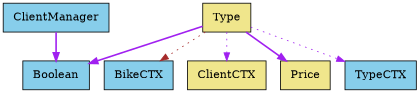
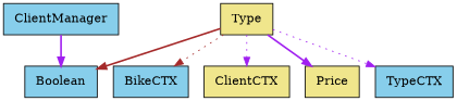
  digraph {
    node [fillcolor=skyblue shape=box style=filled]
    edge [color=purple style=bold]
    n1 [label=" BikeCTX "]
    n2 [label=" Boolean "]
    n3 [fillcolor=khaki label=" ClientCTX "]
    n4 [label=" ClientManager "]
    n5 [fillcolor=khaki label=" Price "]
    n6 [fillcolor=khaki label=" Type "]
    n7 [label=" TypeCTX "]
    n4 -> n2
    n6 -> n1 [color=brown style=dotted]
-   n6 -> n2
+   n6 -> n2 [color=brown]
    n6 -> n3 [style=dotted]
    n6 -> n5
    n6 -> n7 [style=dotted]
  }
